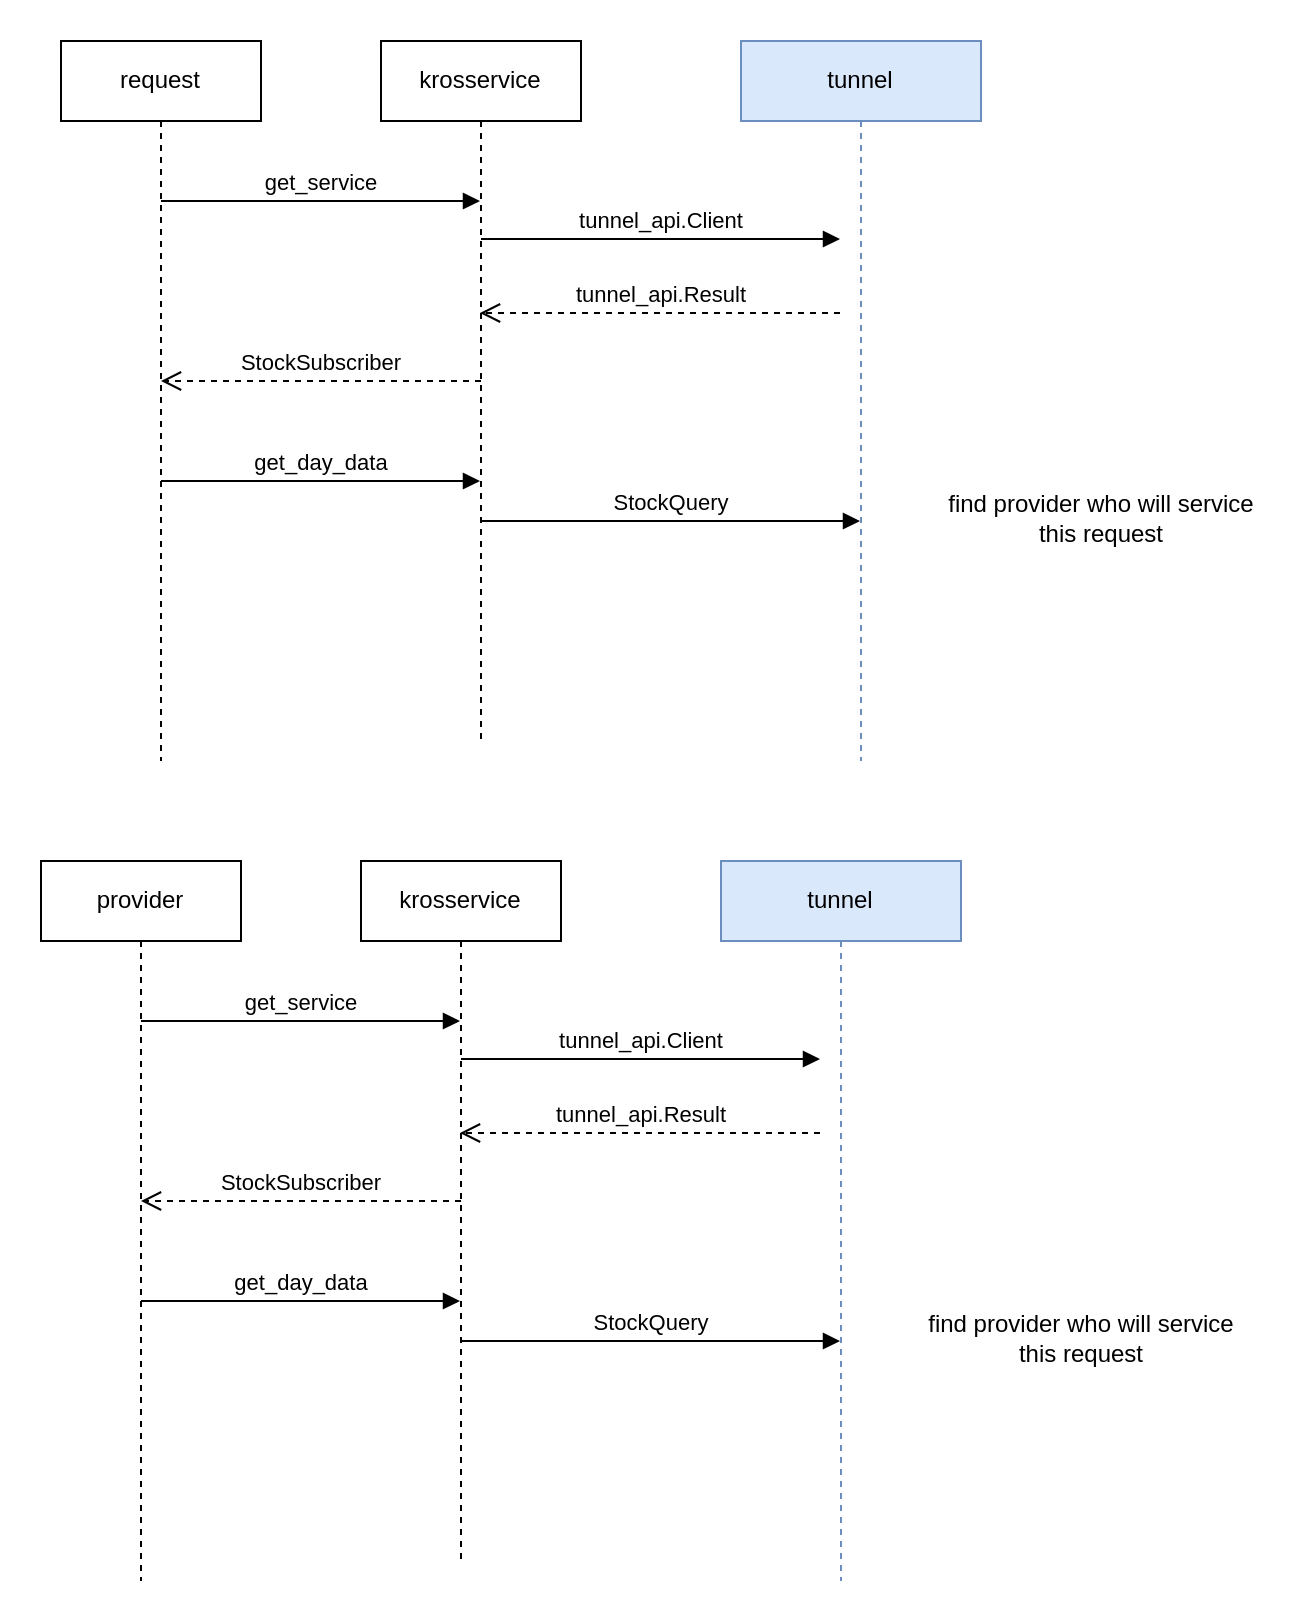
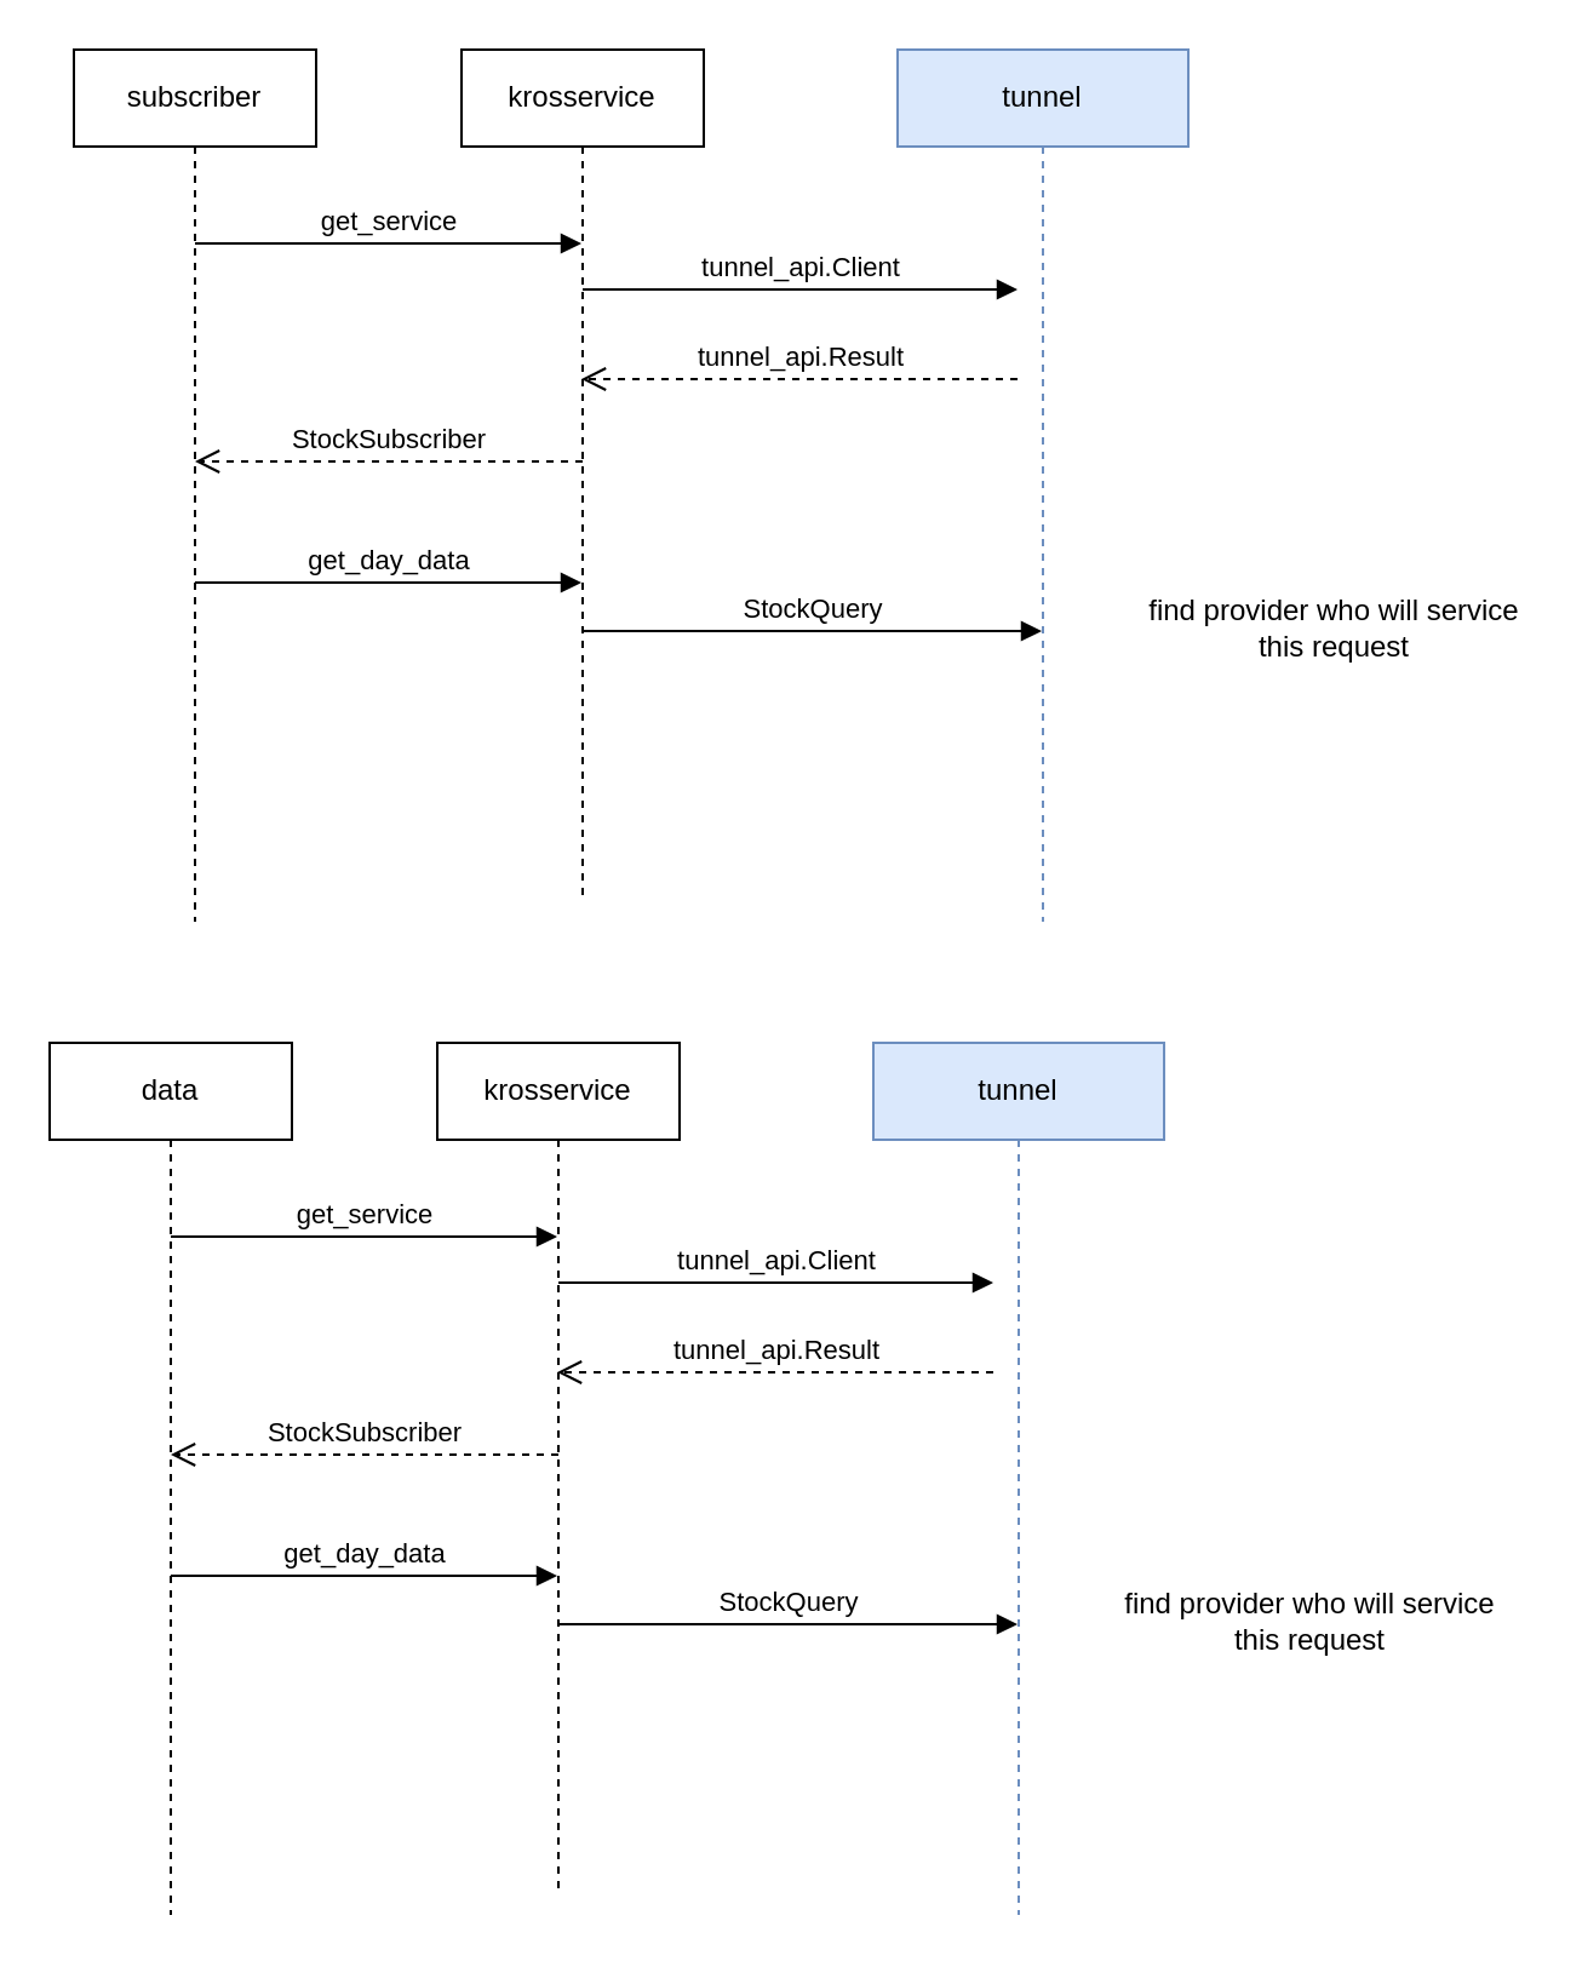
  <mxCell id="0" />
  <mxCell id="1" parent="0" />
- <mxCell id="2" value="request" style="shape=umlLifeline;perimeter=lifelinePerimeter;whiteSpace=wrap;html=1;container=1;collapsible=0;recursiveResize=0;outlineConnect=0;" vertex="1" parent="1"><mxGeometry x="30" y="20" width="100" height="360" as="geometry" /></mxCell>
+ <mxCell id="2" value="subscriber" style="shape=umlLifeline;perimeter=lifelinePerimeter;whiteSpace=wrap;html=1;container=1;collapsible=0;recursiveResize=0;outlineConnect=0;" vertex="1" parent="1"><mxGeometry x="30" y="20" width="100" height="360" as="geometry" /></mxCell>
  <mxCell id="3" value="get_service" style="html=1;verticalAlign=bottom;endArrow=block;" edge="1" parent="2" target="4"><mxGeometry width="80" relative="1" as="geometry"><mxPoint x="50" y="80" as="sourcePoint" /><mxPoint x="130" y="80" as="targetPoint" /></mxGeometry></mxCell>
  <mxCell id="4" value="krosservice" style="shape=umlLifeline;perimeter=lifelinePerimeter;whiteSpace=wrap;html=1;container=1;collapsible=0;recursiveResize=0;outlineConnect=0;" vertex="1" parent="1"><mxGeometry x="190" y="20" width="100" height="350" as="geometry" /></mxCell>
  <mxCell id="5" value="tunnel" style="shape=umlLifeline;perimeter=lifelinePerimeter;whiteSpace=wrap;html=1;container=1;collapsible=0;recursiveResize=0;outlineConnect=0;fillColor=#dae8fc;strokeColor=#6c8ebf;" vertex="1" parent="1"><mxGeometry x="370" y="20" width="120" height="360" as="geometry" /></mxCell>
  <mxCell id="6" value="tunnel_api.Client" style="html=1;verticalAlign=bottom;endArrow=block;" edge="1" parent="1"><mxGeometry width="80" relative="1" as="geometry"><mxPoint x="240" y="119" as="sourcePoint" /><mxPoint x="419.5" y="119" as="targetPoint" /></mxGeometry></mxCell>
  <mxCell id="7" value="tunnel_api.Result" style="html=1;verticalAlign=bottom;endArrow=open;dashed=1;endSize=8;" edge="1" parent="1"><mxGeometry relative="1" as="geometry"><mxPoint x="419.5" y="156" as="sourcePoint" /><mxPoint x="239.5" y="156" as="targetPoint" /></mxGeometry></mxCell>
  <mxCell id="8" value="StockSubscriber" style="html=1;verticalAlign=bottom;endArrow=open;dashed=1;endSize=8;" edge="1" parent="1"><mxGeometry relative="1" as="geometry"><mxPoint x="240" y="190" as="sourcePoint" /><mxPoint x="80" y="190" as="targetPoint" /></mxGeometry></mxCell>
  <mxCell id="9" value="get_day_data" style="html=1;verticalAlign=bottom;endArrow=block;" edge="1" parent="1"><mxGeometry width="80" relative="1" as="geometry"><mxPoint x="80" y="240" as="sourcePoint" /><mxPoint x="239.5" y="240" as="targetPoint" /></mxGeometry></mxCell>
  <mxCell id="10" value="StockQuery" style="html=1;verticalAlign=bottom;endArrow=block;" edge="1" parent="1" target="5"><mxGeometry width="80" relative="1" as="geometry"><mxPoint x="240" y="260" as="sourcePoint" /><mxPoint x="399.5" y="260" as="targetPoint" /></mxGeometry></mxCell>
  <mxCell id="11" value="find provider who will service this request" style="text;html=1;strokeColor=none;fillColor=none;align=center;verticalAlign=middle;whiteSpace=wrap;rounded=0;" vertex="1" parent="1"><mxGeometry x="470" y="249" width="161" height="20" as="geometry" /></mxCell>
- <mxCell id="12" value="provider" style="shape=umlLifeline;perimeter=lifelinePerimeter;whiteSpace=wrap;html=1;container=1;collapsible=0;recursiveResize=0;outlineConnect=0;" vertex="1" parent="1"><mxGeometry x="20" y="430" width="100" height="360" as="geometry" /></mxCell>
+ <mxCell id="12" value="data" style="shape=umlLifeline;perimeter=lifelinePerimeter;whiteSpace=wrap;html=1;container=1;collapsible=0;recursiveResize=0;outlineConnect=0;" vertex="1" parent="1"><mxGeometry x="20" y="430" width="100" height="360" as="geometry" /></mxCell>
  <mxCell id="13" value="get_service" style="html=1;verticalAlign=bottom;endArrow=block;" edge="1" parent="12" target="14"><mxGeometry width="80" relative="1" as="geometry"><mxPoint x="50" y="80" as="sourcePoint" /><mxPoint x="130" y="80" as="targetPoint" /></mxGeometry></mxCell>
  <mxCell id="14" value="krosservice" style="shape=umlLifeline;perimeter=lifelinePerimeter;whiteSpace=wrap;html=1;container=1;collapsible=0;recursiveResize=0;outlineConnect=0;" vertex="1" parent="1"><mxGeometry x="180" y="430" width="100" height="350" as="geometry" /></mxCell>
  <mxCell id="15" value="tunnel" style="shape=umlLifeline;perimeter=lifelinePerimeter;whiteSpace=wrap;html=1;container=1;collapsible=0;recursiveResize=0;outlineConnect=0;fillColor=#dae8fc;strokeColor=#6c8ebf;" vertex="1" parent="1"><mxGeometry x="360" y="430" width="120" height="360" as="geometry" /></mxCell>
  <mxCell id="16" value="tunnel_api.Client" style="html=1;verticalAlign=bottom;endArrow=block;" edge="1" parent="1"><mxGeometry width="80" relative="1" as="geometry"><mxPoint x="230" y="529" as="sourcePoint" /><mxPoint x="409.5" y="529" as="targetPoint" /></mxGeometry></mxCell>
  <mxCell id="17" value="tunnel_api.Result" style="html=1;verticalAlign=bottom;endArrow=open;dashed=1;endSize=8;" edge="1" parent="1"><mxGeometry relative="1" as="geometry"><mxPoint x="409.5" y="566" as="sourcePoint" /><mxPoint x="229.5" y="566" as="targetPoint" /></mxGeometry></mxCell>
  <mxCell id="18" value="StockSubscriber" style="html=1;verticalAlign=bottom;endArrow=open;dashed=1;endSize=8;" edge="1" parent="1"><mxGeometry relative="1" as="geometry"><mxPoint x="230" y="600" as="sourcePoint" /><mxPoint x="70" y="600" as="targetPoint" /></mxGeometry></mxCell>
  <mxCell id="19" value="get_day_data" style="html=1;verticalAlign=bottom;endArrow=block;" edge="1" parent="1"><mxGeometry width="80" relative="1" as="geometry"><mxPoint x="70" y="650" as="sourcePoint" /><mxPoint x="229.5" y="650" as="targetPoint" /></mxGeometry></mxCell>
  <mxCell id="20" value="StockQuery" style="html=1;verticalAlign=bottom;endArrow=block;" edge="1" parent="1" target="15"><mxGeometry width="80" relative="1" as="geometry"><mxPoint x="230" y="670" as="sourcePoint" /><mxPoint x="389.5" y="670" as="targetPoint" /></mxGeometry></mxCell>
  <mxCell id="21" value="find provider who will service this request" style="text;html=1;strokeColor=none;fillColor=none;align=center;verticalAlign=middle;whiteSpace=wrap;rounded=0;" vertex="1" parent="1"><mxGeometry x="460" y="659" width="161" height="20" as="geometry" /></mxCell>
